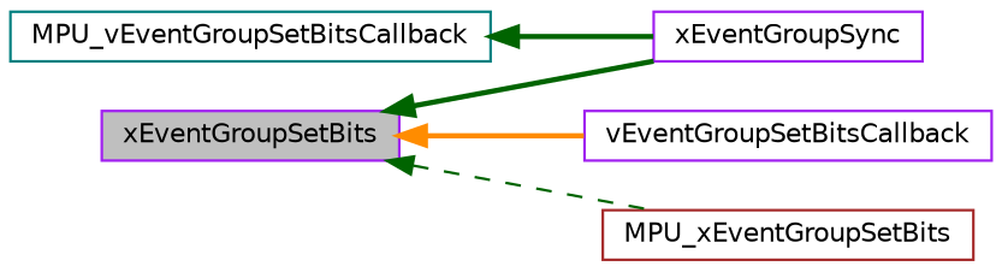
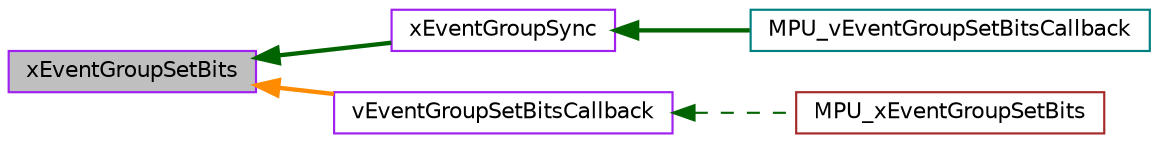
  digraph {
    rankdir=LR
    node [color=purple fillcolor=white fontname=Helvetica fontsize=10 shape=record style=filled]
    edge [color=darkgreen dir=back fontname=Helvetica fontsize=10 labelfontname=Helvetica labelfontsize=10 style=bold]
    n1 [fillcolor=grey75 fontcolor=black height=0.2 label=xEventGroupSetBits width=0.4]
    n2 [height=0.2 label=xEventGroupSync width=0.4]
    n3 [height=0.2 label=vEventGroupSetBitsCallback width=0.4]
    n4 [color=brown height=0.2 label=MPU_xEventGroupSetBits width=0.4]
    n5 [color=teal height=0.2 label=MPU_vEventGroupSetBitsCallback width=0.4]
    n1 -> n2
    n1 -> n3 [color=darkorange]
-   n1 -> n4 [style=dashed]
-   n5 -> n2
+   n3 -> n4 [style=dashed]
+   n2 -> n5
  }
